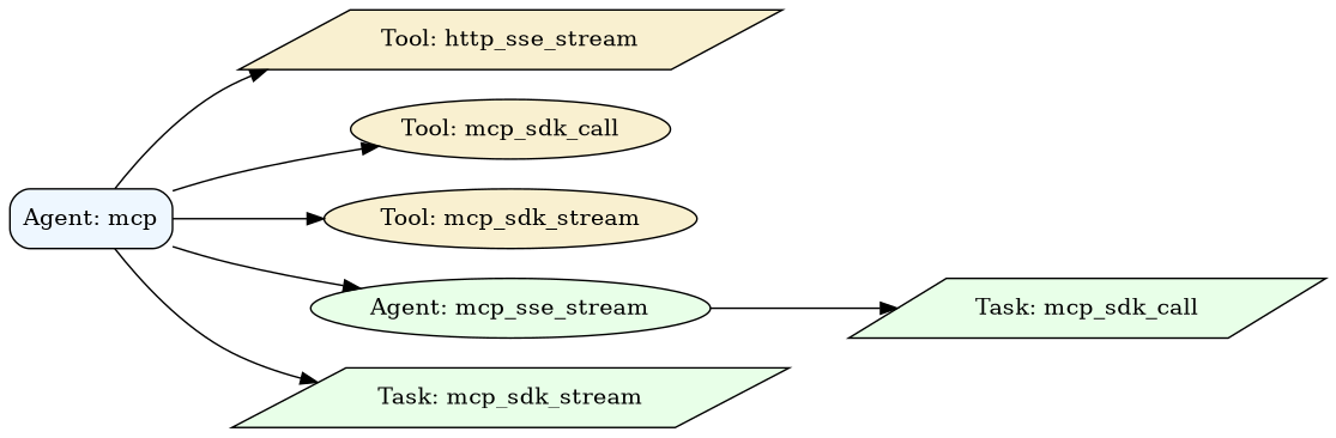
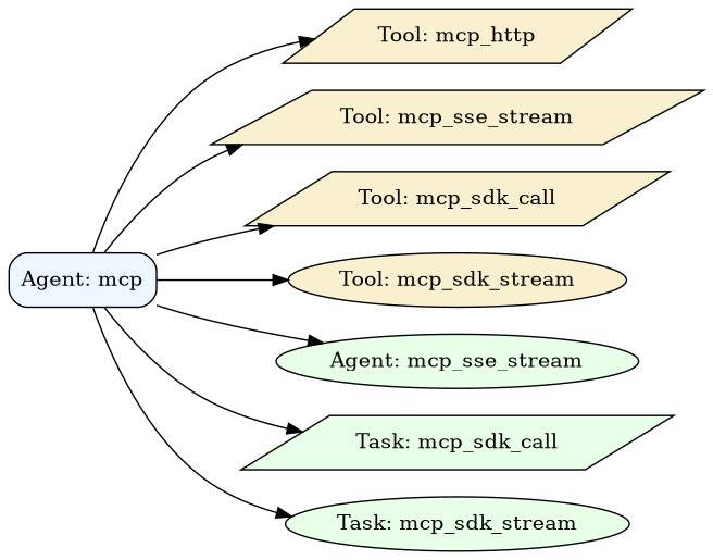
  digraph {
    rankdir=LR
    node [fillcolor="#f9f0d0" shape=parallelogram style=filled]
    n1 [fillcolor="#eef7ff" label="Agent: mcp" shape=box style="rounded,filled"]
-   n3 [label="Tool: http_sse_stream"]
-   n4 [label="Tool: mcp_sdk_call" shape=ellipse]
+   n2 [label="Tool: mcp_http"]
+   n3 [label="Tool: mcp_sse_stream"]
+   n4 [label="Tool: mcp_sdk_call"]
    n5 [label="Tool: mcp_sdk_stream" shape=ellipse]
    n6 [fillcolor="#e8ffe8" label="Agent: mcp_sse_stream" shape=oval]
    n7 [fillcolor="#e8ffe8" label="Task: mcp_sdk_call"]
-   n8 [fillcolor="#e8ffe8" label="Task: mcp_sdk_stream"]
+   n8 [fillcolor="#e8ffe8" label="Task: mcp_sdk_stream" shape=oval]
+   n1 -> n2
    n1 -> n3
    n1 -> n4
    n1 -> n5
    n1 -> n6
-   n6 -> n7
+   n1 -> n7
    n1 -> n8
  }
